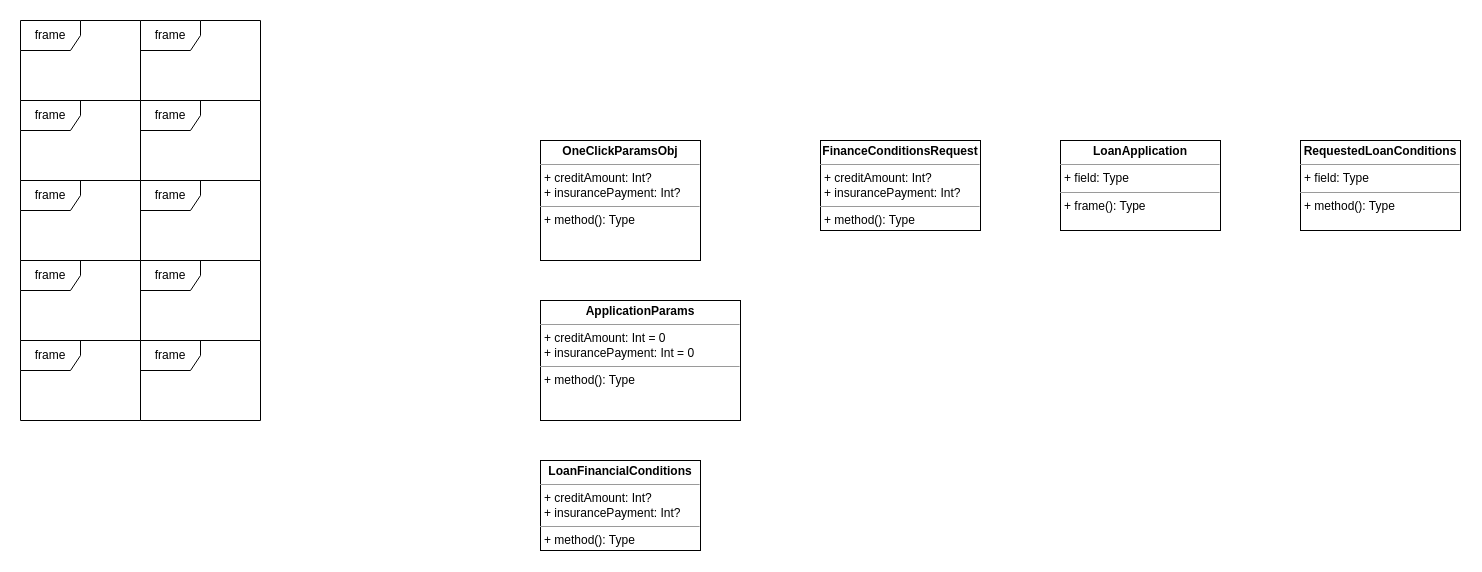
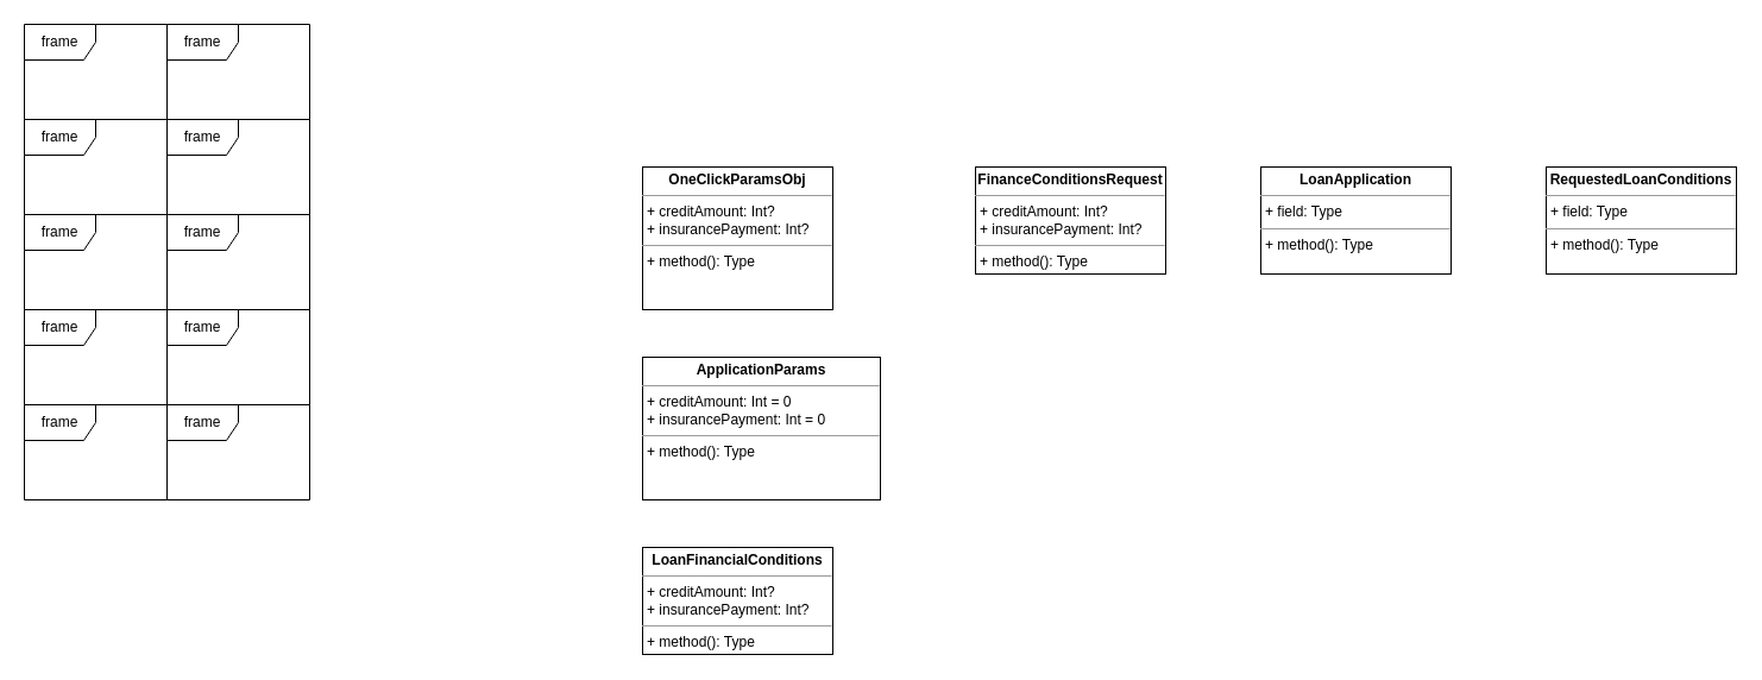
  <mxCell id="0" />
  <mxCell id="1" parent="0" />
  <mxCell id="2" value="frame" style="shape=umlFrame;whiteSpace=wrap;html=1;" vertex="1" parent="1"><mxGeometry width="120" height="80" as="geometry" x="20" y="20" /></mxCell>
  <mxCell id="3" value="frame" style="shape=umlFrame;whiteSpace=wrap;html=1;" vertex="1" parent="1"><mxGeometry y="100" width="120" height="80" as="geometry" x="20" /></mxCell>
  <mxCell id="4" value="frame" style="shape=umlFrame;whiteSpace=wrap;html=1;" vertex="1" parent="1"><mxGeometry y="180" width="120" height="80" as="geometry" x="20" /></mxCell>
  <mxCell id="5" value="frame" style="shape=umlFrame;whiteSpace=wrap;html=1;" vertex="1" parent="1"><mxGeometry x="140" width="120" height="80" as="geometry" y="20" /></mxCell>
  <mxCell id="6" value="frame" style="shape=umlFrame;whiteSpace=wrap;html=1;" vertex="1" parent="1"><mxGeometry x="140" y="100" width="120" height="80" as="geometry" /></mxCell>
  <mxCell id="7" value="frame" style="shape=umlFrame;whiteSpace=wrap;html=1;" vertex="1" parent="1"><mxGeometry x="140" y="180" width="120" height="80" as="geometry" /></mxCell>
  <mxCell id="8" value="frame" style="shape=umlFrame;whiteSpace=wrap;html=1;" vertex="1" parent="1"><mxGeometry y="260" width="120" height="80" as="geometry" x="20" /></mxCell>
  <mxCell id="9" value="frame" style="shape=umlFrame;whiteSpace=wrap;html=1;" vertex="1" parent="1"><mxGeometry x="140" y="260" width="120" height="80" as="geometry" /></mxCell>
  <mxCell id="10" value="frame" style="shape=umlFrame;whiteSpace=wrap;html=1;" vertex="1" parent="1"><mxGeometry y="340" width="120" height="80" as="geometry" x="20" /></mxCell>
  <mxCell id="11" value="frame" style="shape=umlFrame;whiteSpace=wrap;html=1;" vertex="1" parent="1"><mxGeometry x="140" y="340" width="120" height="80" as="geometry" /></mxCell>
  <mxCell id="12" value="&lt;p style=&quot;margin: 0px ; margin-top: 4px ; text-align: center&quot;&gt;&lt;b&gt;OneClickParamsObj&lt;/b&gt;&lt;/p&gt;&lt;hr size=&quot;1&quot;&gt;&lt;p style=&quot;margin: 0px ; margin-left: 4px&quot;&gt;+ creditAmount: Int?&lt;/p&gt;&lt;p style=&quot;margin: 0px ; margin-left: 4px&quot;&gt;+ insurancePayment: Int?&lt;br&gt;&lt;/p&gt;&lt;hr size=&quot;1&quot;&gt;&lt;p style=&quot;margin: 0px ; margin-left: 4px&quot;&gt;+ method(): Type&lt;/p&gt;" style="verticalAlign=top;align=left;overflow=fill;fontSize=12;fontFamily=Helvetica;html=1;" vertex="1" parent="1"><mxGeometry x="540" y="140" width="160" height="120" as="geometry" /></mxCell>
  <mxCell id="13" value="&lt;p style=&quot;margin: 0px ; margin-top: 4px ; text-align: center&quot;&gt;&lt;b&gt;ApplicationParams&lt;/b&gt;&lt;/p&gt;&lt;hr size=&quot;1&quot;&gt;&lt;p style=&quot;margin: 0px ; margin-left: 4px&quot;&gt;+ creditAmount: Int = 0&lt;/p&gt;&lt;p style=&quot;margin: 0px ; margin-left: 4px&quot;&gt;+ insurancePayment: Int = 0&lt;br&gt;&lt;/p&gt;&lt;hr size=&quot;1&quot;&gt;&lt;p style=&quot;margin: 0px ; margin-left: 4px&quot;&gt;+ method(): Type&lt;/p&gt;" style="verticalAlign=top;align=left;overflow=fill;fontSize=12;fontFamily=Helvetica;html=1;" vertex="1" parent="1"><mxGeometry x="540" y="300" width="200" height="120" as="geometry" /></mxCell>
  <mxCell id="14" value="&lt;p style=&quot;margin: 0px ; margin-top: 4px ; text-align: center&quot;&gt;&lt;b&gt;LoanFinancialConditions&lt;/b&gt;&lt;/p&gt;&lt;hr size=&quot;1&quot;&gt;&lt;p style=&quot;margin: 0px ; margin-left: 4px&quot;&gt;+ creditAmount: Int?&lt;/p&gt;&lt;p style=&quot;margin: 0px ; margin-left: 4px&quot;&gt;+ insurancePayment: Int?&lt;br&gt;&lt;/p&gt;&lt;hr size=&quot;1&quot;&gt;&lt;p style=&quot;margin: 0px ; margin-left: 4px&quot;&gt;+ method(): Type&lt;/p&gt;" style="verticalAlign=top;align=left;overflow=fill;fontSize=12;fontFamily=Helvetica;html=1;" vertex="1" parent="1"><mxGeometry x="540" y="460" width="160" height="90" as="geometry" /></mxCell>
  <mxCell id="15" value="&lt;p style=&quot;margin: 0px ; margin-top: 4px ; text-align: center&quot;&gt;&lt;b&gt;FinanceConditionsRequest&lt;/b&gt;&lt;/p&gt;&lt;hr size=&quot;1&quot;&gt;&lt;p style=&quot;margin: 0px ; margin-left: 4px&quot;&gt;+ creditAmount: Int?&lt;/p&gt;&lt;p style=&quot;margin: 0px ; margin-left: 4px&quot;&gt;+ insurancePayment: Int?&lt;br&gt;&lt;/p&gt;&lt;hr size=&quot;1&quot;&gt;&lt;p style=&quot;margin: 0px ; margin-left: 4px&quot;&gt;+ method(): Type&lt;/p&gt;" style="verticalAlign=top;align=left;overflow=fill;fontSize=12;fontFamily=Helvetica;html=1;" vertex="1" parent="1"><mxGeometry x="820" y="140" width="160" height="90" as="geometry" /></mxCell>
- <mxCell id="16" value="&lt;p style=&quot;margin: 0px ; margin-top: 4px ; text-align: center&quot;&gt;&lt;b&gt;LoanApplication&lt;/b&gt;&lt;/p&gt;&lt;hr size=&quot;1&quot;&gt;&lt;p style=&quot;margin: 0px ; margin-left: 4px&quot;&gt;+ field: Type&lt;/p&gt;&lt;hr size=&quot;1&quot;&gt;&lt;p style=&quot;margin: 0px ; margin-left: 4px&quot;&gt;+ frame(): Type&lt;/p&gt;" style="verticalAlign=top;align=left;overflow=fill;fontSize=12;fontFamily=Helvetica;html=1;" vertex="1" parent="1"><mxGeometry x="1060" y="140" width="160" height="90" as="geometry" /></mxCell>
+ <mxCell id="16" value="&lt;p style=&quot;margin: 0px ; margin-top: 4px ; text-align: center&quot;&gt;&lt;b&gt;LoanApplication&lt;/b&gt;&lt;/p&gt;&lt;hr size=&quot;1&quot;&gt;&lt;p style=&quot;margin: 0px ; margin-left: 4px&quot;&gt;+ field: Type&lt;/p&gt;&lt;hr size=&quot;1&quot;&gt;&lt;p style=&quot;margin: 0px ; margin-left: 4px&quot;&gt;+ method(): Type&lt;/p&gt;" style="verticalAlign=top;align=left;overflow=fill;fontSize=12;fontFamily=Helvetica;html=1;" vertex="1" parent="1"><mxGeometry x="1060" y="140" width="160" height="90" as="geometry" /></mxCell>
  <mxCell id="17" value="&lt;p style=&quot;margin: 0px ; margin-top: 4px ; text-align: center&quot;&gt;&lt;b&gt;RequestedLoanConditions&lt;/b&gt;&lt;/p&gt;&lt;hr size=&quot;1&quot;&gt;&lt;p style=&quot;margin: 0px ; margin-left: 4px&quot;&gt;+ field: Type&lt;/p&gt;&lt;hr size=&quot;1&quot;&gt;&lt;p style=&quot;margin: 0px ; margin-left: 4px&quot;&gt;+ method(): Type&lt;/p&gt;" style="verticalAlign=top;align=left;overflow=fill;fontSize=12;fontFamily=Helvetica;html=1;" vertex="1" parent="1"><mxGeometry x="1300" y="140" width="160" height="90" as="geometry" /></mxCell>
